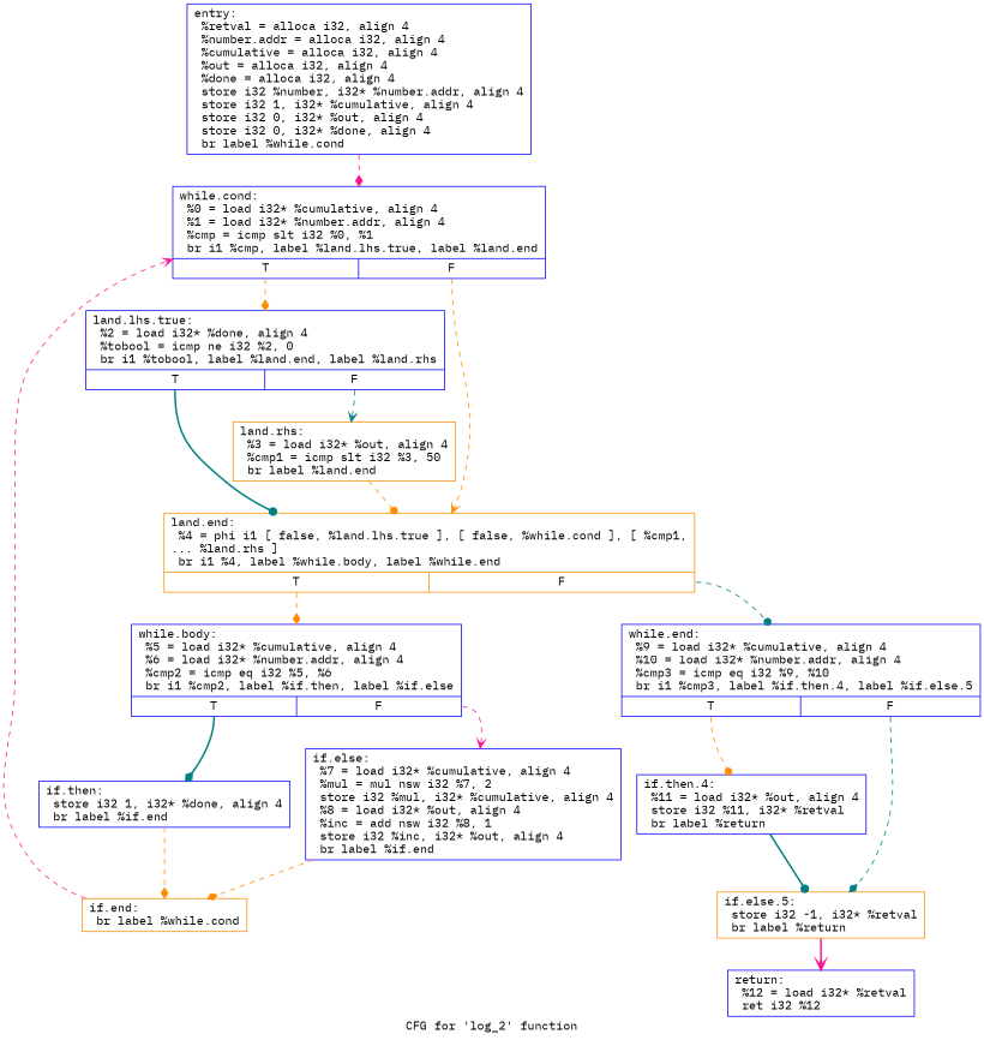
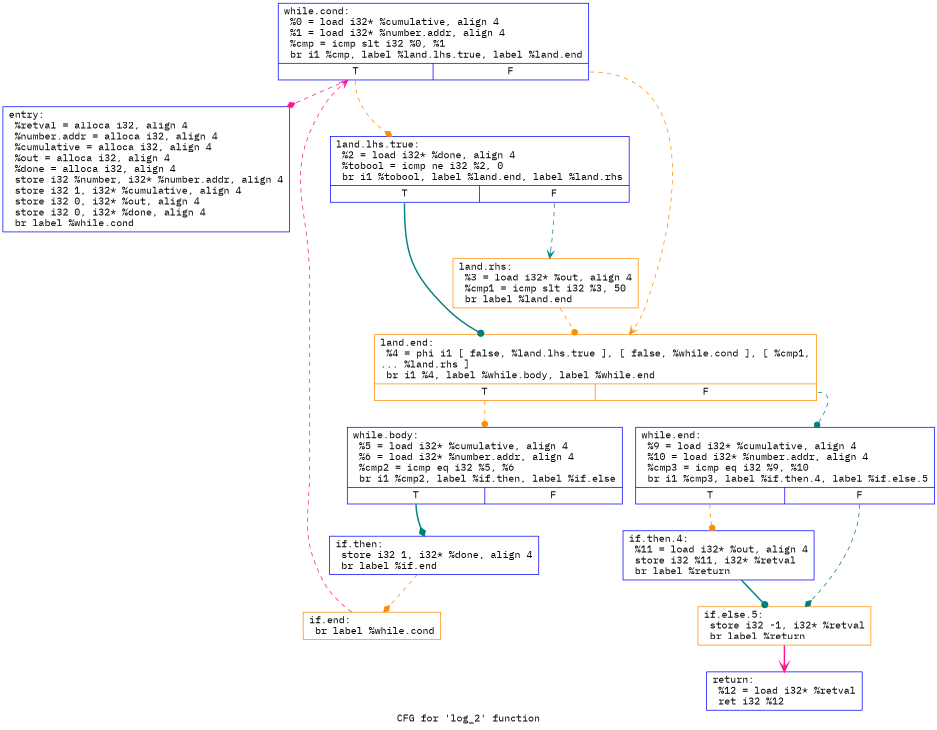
  digraph {
    fontname="IBM Plex Mono"
    label="CFG for 'log_2' function"
    node [color=blue fontname="IBM Plex Mono" shape=record]
    edge [arrowhead=diamond color=darkorange fontname="IBM Plex Mono" style=dashed]
    n1 [label="{entry:\l  %retval = alloca i32, align 4\l  %number.addr = alloca i32, align 4\l  %cumulative = alloca i32, align 4\l  %out = alloca i32, align 4\l  %done = alloca i32, align 4\l  store i32 %number, i32* %number.addr, align 4\l  store i32 1, i32* %cumulative, align 4\l  store i32 0, i32* %out, align 4\l  store i32 0, i32* %done, align 4\l  br label %while.cond\l}"]
    n2 [label="{while.cond:                                       \l  %0 = load i32* %cumulative, align 4\l  %1 = load i32* %number.addr, align 4\l  %cmp = icmp slt i32 %0, %1\l  br i1 %cmp, label %land.lhs.true, label %land.end\l|{<s0>T|<s1>F}}"]
    n3 [label="{land.lhs.true:                                    \l  %2 = load i32* %done, align 4\l  %tobool = icmp ne i32 %2, 0\l  br i1 %tobool, label %land.end, label %land.rhs\l|{<s0>T|<s1>F}}"]
    n4 [color=darkorange label="{land.end:                                         \l  %4 = phi i1 [ false, %land.lhs.true ], [ false, %while.cond ], [ %cmp1,\l... %land.rhs ]\l  br i1 %4, label %while.body, label %while.end\l|{<s0>T|<s1>F}}"]
    n5 [color=darkorange label="{land.rhs:                                         \l  %3 = load i32* %out, align 4\l  %cmp1 = icmp slt i32 %3, 50\l  br label %land.end\l}"]
    n6 [label="{while.body:                                       \l  %5 = load i32* %cumulative, align 4\l  %6 = load i32* %number.addr, align 4\l  %cmp2 = icmp eq i32 %5, %6\l  br i1 %cmp2, label %if.then, label %if.else\l|{<s0>T|<s1>F}}"]
    n7 [label="{while.end:                                        \l  %9 = load i32* %cumulative, align 4\l  %10 = load i32* %number.addr, align 4\l  %cmp3 = icmp eq i32 %9, %10\l  br i1 %cmp3, label %if.then.4, label %if.else.5\l|{<s0>T|<s1>F}}"]
    n8 [label="{if.then:                                          \l  store i32 1, i32* %done, align 4\l  br label %if.end\l}"]
-   n9 [label="{if.else:                                          \l  %7 = load i32* %cumulative, align 4\l  %mul = mul nsw i32 %7, 2\l  store i32 %mul, i32* %cumulative, align 4\l  %8 = load i32* %out, align 4\l  %inc = add nsw i32 %8, 1\l  store i32 %inc, i32* %out, align 4\l  br label %if.end\l}"]
    n10 [label="{if.then.4:                                        \l  %11 = load i32* %out, align 4\l  store i32 %11, i32* %retval\l  br label %return\l}"]
    n11 [color=darkorange label="{if.else.5:                                        \l  store i32 -1, i32* %retval\l  br label %return\l}"]
    n12 [color=darkorange label="{if.end:                                           \l  br label %while.cond\l}"]
    n13 [label="{return:                                           \l  %12 = load i32* %retval\l  ret i32 %12\l}"]
-   n1 -> n2 [color=deeppink]
+   n2 -> n1 [color=deeppink]
    n2 -> n3 [tailport=s0]
    n2 -> n4 [arrowhead=vee tailport=s1]
    n3 -> n4 [arrowhead=dot color=teal style=bold tailport=s0]
    n3 -> n5 [arrowhead=vee color=teal tailport=s1]
-   n4 -> n6 [tailport=s0]
+   n4 -> n6 [arrowhead=dot tailport=s0]
    n4 -> n7 [arrowhead=dot color=teal tailport=s1]
    n5 -> n4 [arrowhead=dot]
    n6 -> n8 [color=teal style=bold tailport=s0]
-   n6 -> n9 [arrowhead=vee color=deeppink tailport=s1]
    n7 -> n10 [arrowhead=dot tailport=s0]
    n7 -> n11 [color=teal tailport=s1]
    n8 -> n12
-   n9 -> n12
    n10 -> n11 [arrowhead=dot color=teal style=bold]
    n11 -> n13 [arrowhead=vee color=deeppink style=bold]
    n12 -> n2 [arrowhead=vee color=deeppink]
  }
